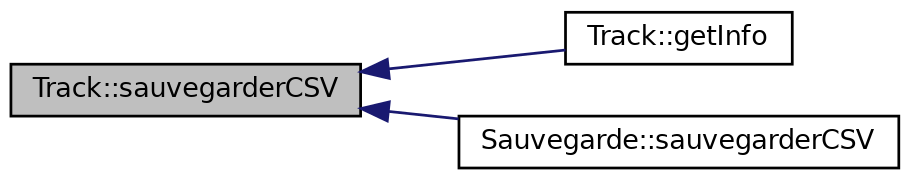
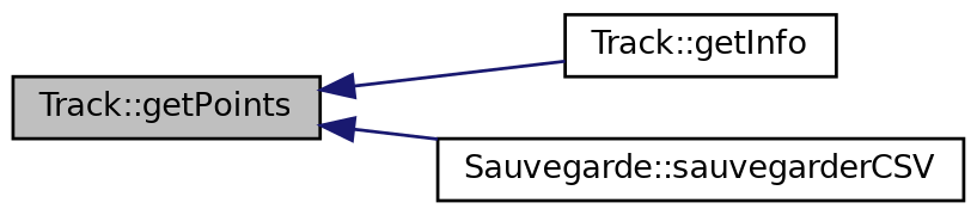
  digraph {
    rankdir=LR
    node [color=black fontname=Helvetica fontsize=10 shape=record]
    edge [color=midnightblue dir=back fontname=Helvetica fontsize=10 labelfontname=Helvetica labelfontsize=10 style=solid]
-   n1 [fillcolor=grey75 fontcolor=black height=0.2 label="Track::sauvegarderCSV" style=filled width=0.4]
+   n1 [fillcolor=grey75 fontcolor=black height=0.2 label="Track::getPoints" style=filled width=0.4]
    n2 [height=0.2 label="Track::getInfo" width=0.4]
    n3 [height=0.2 label="Sauvegarde::sauvegarderCSV" width=0.4]
    n1 -> n2
    n1 -> n3
  }
